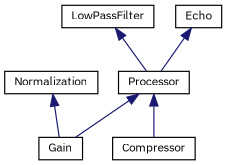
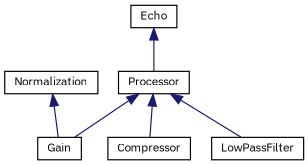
  digraph {
    fontname="IBM Plex Sans"
    rankdir=TB
    node [color=black fillcolor=white fontname="IBM Plex Sans" fontsize=10 shape=record style=filled]
    edge [color=midnightblue dir=back fontname="IBM Plex Sans" fontsize=10 labelfontname=Helvetica labelfontsize=10 style=solid]
    n1 [height=0.2 label=Processor width=0.4]
    n2 [height=0.2 label=Compressor width=0.4]
    n3 [height=0.2 label=Gain width=0.4]
    n4 [height=0.2 label=LowPassFilter width=0.4]
    n5 [height=0.2 label=Echo width=0.4]
    n6 [height=0.2 label=Normalization width=0.4]
    n1 -> n2
    n1 -> n3
-   n4 -> n1
+   n1 -> n4
    n5 -> n1
    n6 -> n3
  }
